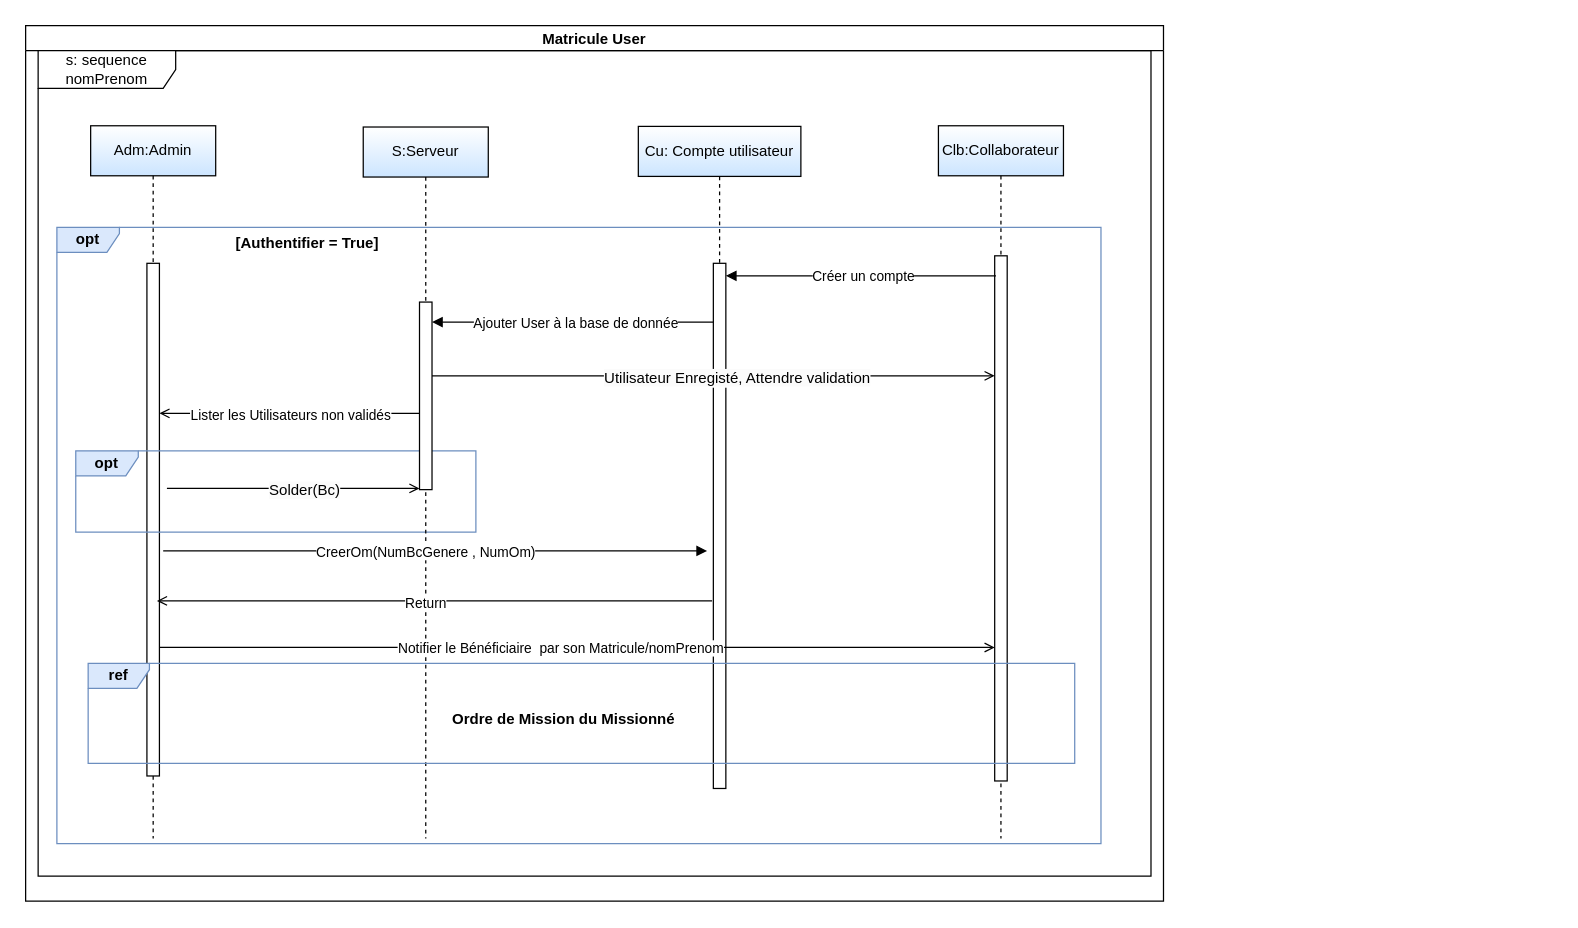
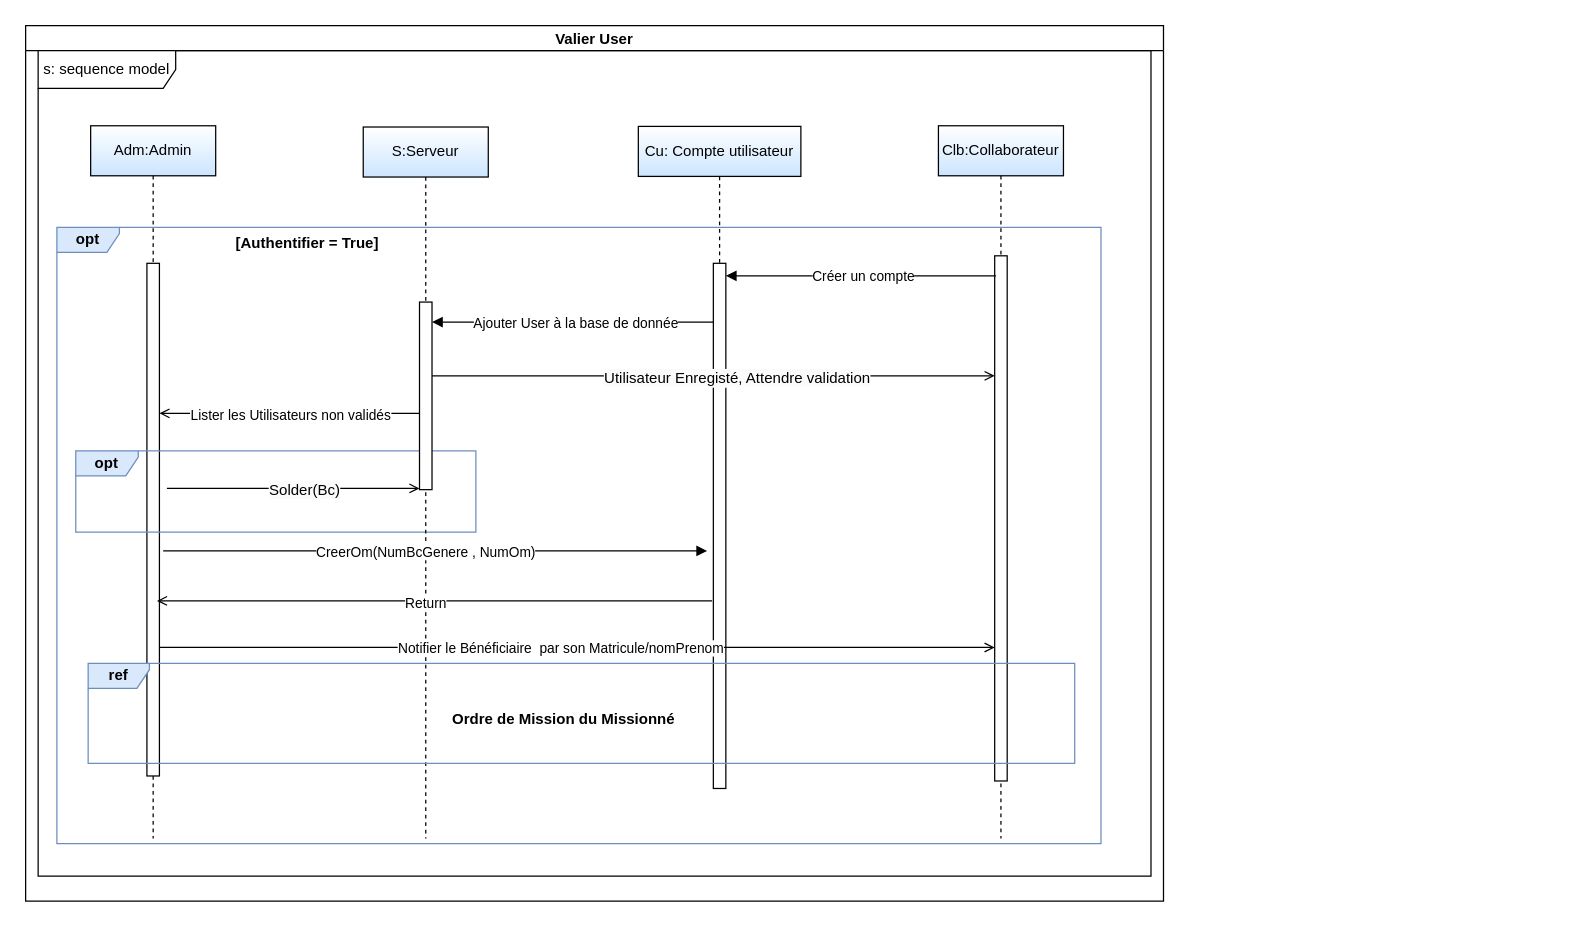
  <mxCell id="0" />
  <mxCell id="1" parent="0" />
  <mxCell id="2" value="Adm:Admin" style="shape=umlLifeline;perimeter=lifelinePerimeter;whiteSpace=wrap;html=1;container=0;dropTarget=0;collapsible=0;recursiveResize=0;outlineConnect=0;portConstraint=eastwest;newEdgeStyle={&quot;edgeStyle&quot;:&quot;elbowEdgeStyle&quot;,&quot;elbow&quot;:&quot;vertical&quot;,&quot;curved&quot;:0,&quot;rounded&quot;:0};fillColor=default;strokeColor=#000000;gradientColor=#CCE5FF;" vertex="1" parent="1"><mxGeometry x="72" y="100" width="100" height="570" as="geometry" /></mxCell>
  <mxCell id="3" value="" style="html=1;points=[];perimeter=orthogonalPerimeter;outlineConnect=0;targetShapes=umlLifeline;portConstraint=eastwest;newEdgeStyle={&quot;edgeStyle&quot;:&quot;elbowEdgeStyle&quot;,&quot;elbow&quot;:&quot;vertical&quot;,&quot;curved&quot;:0,&quot;rounded&quot;:0};" vertex="1" parent="2"><mxGeometry x="45" y="110" width="10" height="410" as="geometry" /></mxCell>
  <mxCell id="4" value="Clb:Collaborateur" style="shape=umlLifeline;perimeter=lifelinePerimeter;whiteSpace=wrap;html=1;container=0;dropTarget=0;collapsible=0;recursiveResize=0;outlineConnect=0;portConstraint=eastwest;newEdgeStyle={&quot;edgeStyle&quot;:&quot;elbowEdgeStyle&quot;,&quot;elbow&quot;:&quot;vertical&quot;,&quot;curved&quot;:0,&quot;rounded&quot;:0};gradientColor=#CCE5FF;" vertex="1" parent="1"><mxGeometry x="750" y="100" width="100" height="570" as="geometry" /></mxCell>
  <mxCell id="5" value="" style="group;fillColor=none;" vertex="1" connectable="0" parent="1"><mxGeometry x="45" y="184" width="1195" height="490.01" as="geometry" /></mxCell>
  <mxCell id="6" value="&lt;b&gt;opt&lt;/b&gt;" style="shape=umlFrame;whiteSpace=wrap;html=1;pointerEvents=0;width=50;height=20;fillColor=#dae8fc;strokeColor=#6c8ebf;" vertex="1" parent="5"><mxGeometry y="-2.72" width="835" height="492.73" as="geometry" /></mxCell>
  <mxCell id="7" value="&lt;b&gt;[Authentifier = True]&lt;/b&gt;" style="text;html=1;align=center;verticalAlign=middle;resizable=0;points=[];autosize=1;strokeColor=none;fillColor=none;" vertex="1" parent="5"><mxGeometry x="130.004" y="-5.004" width="140" height="30" as="geometry" /></mxCell>
  <mxCell id="8" value="" style="group" vertex="1" connectable="0" parent="5"><mxGeometry x="5.09" y="100" width="366.59" height="199" as="geometry" /></mxCell>
  <mxCell id="9" value="&lt;b&gt;opt&lt;/b&gt;" style="shape=umlFrame;whiteSpace=wrap;html=1;pointerEvents=0;width=50;height=20;fillColor=#dae8fc;strokeColor=#6c8ebf;" vertex="1" parent="8"><mxGeometry x="10" y="76" width="320" height="65" as="geometry" /></mxCell>
  <mxCell id="10" value="&lt;span style=&quot;color: rgba(0, 0, 0, 0); font-family: monospace; font-size: 0px; text-align: start;&quot;&gt;%3CmxGraphModel%3E%3Croot%3E%3CmxCell%20id%3D%220%22%2F%3E%3CmxCell%20id%3D%221%22%20parent%3D%220%22%2F%3E%3CmxCell%20id%3D%222%22%20value%3D%22CreerOm(NumBcGenere%20%2C%20NumOm)%22%20style%3D%22html%3D1%3BverticalAlign%3Dbottom%3BendArrow%3Dblock%3BedgeStyle%3DelbowEdgeStyle%3Belbow%3Dhorizontal%3Bcurved%3D0%3Brounded%3D0%3BentryX%3D0.491%3BentryY%3D0.057%3BentryDx%3D0%3BentryDy%3D0%3BentryPerimeter%3D0%3B%22%20edge%3D%221%22%20parent%3D%221%22%3E%3CmxGeometry%20x%3D%22-0.034%22%20y%3D%22-10%22%20relative%3D%221%22%20as%3D%22geometry%22%3E%3CmxPoint%20x%3D%22100%22%20y%3D%22380%22%20as%3D%22sourcePoint%22%2F%3E%3CArray%20as%3D%22points%22%3E%3CmxPoint%20x%3D%22200.421%22%20y%3D%22379.588%22%2F%3E%3C%2FArray%3E%3CmxPoint%20x%3D%22534.998%22%20y%3D%22379.987%22%20as%3D%22targetPoint%22%2F%3E%3CmxPoint%20as%3D%22offset%22%2F%3E%3C%2FmxGeometry%3E%3C%2FmxCell%3E%3C%2Froot%3E%3C%2FmxGraphModel%3E&lt;/span&gt;" style="html=1;points=[];perimeter=orthogonalPerimeter;outlineConnect=0;targetShapes=umlLifeline;portConstraint=eastwest;newEdgeStyle={&quot;edgeStyle&quot;:&quot;elbowEdgeStyle&quot;,&quot;elbow&quot;:&quot;vertical&quot;,&quot;curved&quot;:0,&quot;rounded&quot;:0};" vertex="1" parent="5"><mxGeometry x="750" y="20" width="10" height="420" as="geometry" /></mxCell>
  <mxCell id="11" value="&lt;b&gt;Ordre de Mission du Missionné&lt;/b&gt;" style="text;html=1;align=center;verticalAlign=middle;resizable=0;points=[];autosize=1;strokeColor=none;fillColor=none;" vertex="1" parent="5"><mxGeometry x="304.995" y="375.996" width="200" height="30" as="geometry" /></mxCell>
  <mxCell id="12" value="Créer un compte" style="html=1;verticalAlign=bottom;endArrow=block;edgeStyle=elbowEdgeStyle;elbow=horizontal;curved=0;rounded=0;" edge="1" parent="5"><mxGeometry x="-0.018" y="10" relative="1" as="geometry"><mxPoint x="751" y="36" as="sourcePoint" /><Array as="points" /><mxPoint x="535" y="36" as="targetPoint" /><mxPoint as="offset" /></mxGeometry></mxCell>
  <mxCell id="13" value="S:Serveur" style="shape=umlLifeline;perimeter=lifelinePerimeter;whiteSpace=wrap;html=1;container=0;dropTarget=0;collapsible=0;recursiveResize=0;outlineConnect=0;portConstraint=eastwest;newEdgeStyle={&quot;edgeStyle&quot;:&quot;elbowEdgeStyle&quot;,&quot;elbow&quot;:&quot;vertical&quot;,&quot;curved&quot;:0,&quot;rounded&quot;:0};gradientColor=#CCE5FF;" vertex="1" parent="1"><mxGeometry x="290" y="101" width="100" height="569" as="geometry" /></mxCell>
  <mxCell id="14" value="" style="html=1;points=[];perimeter=orthogonalPerimeter;outlineConnect=0;targetShapes=umlLifeline;portConstraint=eastwest;newEdgeStyle={&quot;edgeStyle&quot;:&quot;elbowEdgeStyle&quot;,&quot;elbow&quot;:&quot;vertical&quot;,&quot;curved&quot;:0,&quot;rounded&quot;:0};" vertex="1" parent="13"><mxGeometry x="45" y="140" width="10" height="150" as="geometry" /></mxCell>
  <mxCell id="15" value="Cu: Compte utilisateur" style="shape=umlLifeline;perimeter=lifelinePerimeter;whiteSpace=wrap;html=1;container=0;dropTarget=0;collapsible=0;recursiveResize=0;outlineConnect=0;portConstraint=eastwest;newEdgeStyle={&quot;edgeStyle&quot;:&quot;elbowEdgeStyle&quot;,&quot;elbow&quot;:&quot;vertical&quot;,&quot;curved&quot;:0,&quot;rounded&quot;:0};gradientColor=#CCE5FF;" vertex="1" parent="1"><mxGeometry x="510" y="100.5" width="130" height="529.5" as="geometry" /></mxCell>
  <mxCell id="16" value="&lt;span style=&quot;color: rgba(0, 0, 0, 0); font-family: monospace; font-size: 0px; text-align: start;&quot;&gt;%3CmxGraphModel%3E%3Croot%3E%3CmxCell%20id%3D%220%22%2F%3E%3CmxCell%20id%3D%221%22%20parent%3D%220%22%2F%3E%3CmxCell%20id%3D%222%22%20value%3D%22CreerOm(NumBcGenere%20%2C%20NumOm)%22%20style%3D%22html%3D1%3BverticalAlign%3Dbottom%3BendArrow%3Dblock%3BedgeStyle%3DelbowEdgeStyle%3Belbow%3Dhorizontal%3Bcurved%3D0%3Brounded%3D0%3BentryX%3D0.491%3BentryY%3D0.057%3BentryDx%3D0%3BentryDy%3D0%3BentryPerimeter%3D0%3B%22%20edge%3D%221%22%20parent%3D%221%22%3E%3CmxGeometry%20x%3D%22-0.034%22%20y%3D%22-10%22%20relative%3D%221%22%20as%3D%22geometry%22%3E%3CmxPoint%20x%3D%22100%22%20y%3D%22380%22%20as%3D%22sourcePoint%22%2F%3E%3CArray%20as%3D%22points%22%3E%3CmxPoint%20x%3D%22200.421%22%20y%3D%22379.588%22%2F%3E%3C%2FArray%3E%3CmxPoint%20x%3D%22534.998%22%20y%3D%22379.987%22%20as%3D%22targetPoint%22%2F%3E%3CmxPoint%20as%3D%22offset%22%2F%3E%3C%2FmxGeometry%3E%3C%2FmxCell%3E%3C%2Froot%3E%3C%2FmxGraphModel%3E&lt;/span&gt;" style="html=1;points=[];perimeter=orthogonalPerimeter;outlineConnect=0;targetShapes=umlLifeline;portConstraint=eastwest;newEdgeStyle={&quot;edgeStyle&quot;:&quot;elbowEdgeStyle&quot;,&quot;elbow&quot;:&quot;vertical&quot;,&quot;curved&quot;:0,&quot;rounded&quot;:0};" vertex="1" parent="15"><mxGeometry x="60" y="109.5" width="10" height="420" as="geometry" /></mxCell>
  <mxCell id="17" value="" style="endArrow=open;endFill=1;html=1;rounded=0;" edge="1" parent="1" target="10"><mxGeometry width="160" relative="1" as="geometry"><mxPoint x="127" y="517.206" as="sourcePoint" /><mxPoint x="750" y="517.206" as="targetPoint" /></mxGeometry></mxCell>
  <mxCell id="18" value="Notifier le Bénéficiaire&amp;nbsp; par son Matricule/nomPrenom" style="edgeLabel;html=1;align=center;verticalAlign=middle;resizable=0;points=[];" vertex="1" connectable="0" parent="17"><mxGeometry x="-0.048" relative="1" as="geometry"><mxPoint x="2" as="offset" /></mxGeometry></mxCell>
  <mxCell id="19" value="CreerOm(NumBcGenere , NumOm)" style="html=1;verticalAlign=bottom;endArrow=block;edgeStyle=elbowEdgeStyle;elbow=horizontal;curved=0;rounded=0;entryX=0.491;entryY=0.057;entryDx=0;entryDy=0;entryPerimeter=0;" edge="1" parent="1"><mxGeometry x="-0.034" y="-10" relative="1" as="geometry"><mxPoint x="130" y="440" as="sourcePoint" /><Array as="points"><mxPoint x="230.421" y="439.587" /></Array><mxPoint x="564.998" y="439.987" as="targetPoint" /><mxPoint as="offset" /></mxGeometry></mxCell>
  <mxCell id="20" value="" style="endArrow=open;endFill=1;html=1;rounded=0;" edge="1" parent="1" source="14"><mxGeometry width="160" relative="1" as="geometry"><mxPoint x="330" y="330" as="sourcePoint" /><mxPoint x="127" y="330" as="targetPoint" /></mxGeometry></mxCell>
  <mxCell id="21" value="Lister les Utilisateurs non validés" style="edgeLabel;html=1;align=center;verticalAlign=middle;resizable=0;points=[];" vertex="1" connectable="0" parent="20"><mxGeometry x="0.074" relative="1" as="geometry"><mxPoint x="8" y="1" as="offset" /></mxGeometry></mxCell>
  <mxCell id="22" value="" style="endArrow=open;endFill=1;html=1;rounded=0;" edge="1" parent="1"><mxGeometry width="160" relative="1" as="geometry"><mxPoint x="133" y="390" as="sourcePoint" /><mxPoint x="335" y="390" as="targetPoint" /></mxGeometry></mxCell>
  <mxCell id="23" value="&lt;span style=&quot;font-size: 12px; background-color: rgb(251, 251, 251);&quot;&gt;Solder(Bc)&lt;/span&gt;" style="edgeLabel;html=1;align=center;verticalAlign=middle;resizable=0;points=[];" vertex="1" connectable="0" parent="22"><mxGeometry x="0.079" y="-1" relative="1" as="geometry"><mxPoint as="offset" /></mxGeometry></mxCell>
  <mxCell id="24" value="" style="endArrow=open;endFill=1;html=1;rounded=0;" edge="1" parent="1"><mxGeometry width="160" relative="1" as="geometry"><mxPoint x="569" y="480.008" as="sourcePoint" /><mxPoint x="125" y="480.008" as="targetPoint" /></mxGeometry></mxCell>
  <mxCell id="25" value="Return" style="edgeLabel;html=1;align=center;verticalAlign=middle;resizable=0;points=[];" vertex="1" connectable="0" parent="24"><mxGeometry x="0.074" relative="1" as="geometry"><mxPoint x="8" y="1" as="offset" /></mxGeometry></mxCell>
  <mxCell id="26" value="&lt;b&gt;ref&lt;/b&gt;" style="shape=umlFrame;whiteSpace=wrap;html=1;pointerEvents=0;width=49;height=20;fillColor=#dae8fc;strokeColor=#6c8ebf;" vertex="1" parent="1"><mxGeometry x="70" y="530" width="789" height="80" as="geometry" /></mxCell>
- <mxCell id="27" value="Matricule User" style="swimlane;startSize=20;" vertex="1" parent="1"><mxGeometry x="20" y="20" width="910" height="700" as="geometry"><mxRectangle x="-10" y="-30" width="90" height="30" as="alternateBounds" /></mxGeometry></mxCell>
- <mxCell id="28" value="s: sequence nomPrenom" style="shape=umlFrame;whiteSpace=wrap;html=1;pointerEvents=0;width=110;height=30;" vertex="1" parent="27"><mxGeometry x="10" y="20" width="890" height="660" as="geometry" /></mxCell>
+ <mxCell id="27" value="Valier User" style="swimlane;startSize=20;" vertex="1" parent="1"><mxGeometry x="20" y="20" width="910" height="700" as="geometry"><mxRectangle x="-10" y="-30" width="90" height="30" as="alternateBounds" /></mxGeometry></mxCell>
+ <mxCell id="28" value="s: sequence model" style="shape=umlFrame;whiteSpace=wrap;html=1;pointerEvents=0;width=110;height=30;" vertex="1" parent="27"><mxGeometry x="10" y="20" width="890" height="660" as="geometry" /></mxCell>
  <mxCell id="29" value="" style="endArrow=open;endFill=1;html=1;rounded=0;" edge="1" parent="27" target="10"><mxGeometry width="160" relative="1" as="geometry"><mxPoint x="325" y="280" as="sourcePoint" /><mxPoint x="527" y="280" as="targetPoint" /></mxGeometry></mxCell>
  <mxCell id="30" value="&lt;span style=&quot;font-size: 12px; background-color: rgb(251, 251, 251);&quot;&gt;Utilisateur Enregisté, Attendre validation&lt;/span&gt;" style="edgeLabel;html=1;align=center;verticalAlign=middle;resizable=0;points=[];" vertex="1" connectable="0" parent="29"><mxGeometry x="0.079" y="-1" relative="1" as="geometry"><mxPoint as="offset" /></mxGeometry></mxCell>
  <mxCell id="31" value="Ajouter User à la base de donnée" style="html=1;verticalAlign=bottom;endArrow=block;edgeStyle=elbowEdgeStyle;elbow=horizontal;curved=0;rounded=0;" edge="1" parent="1"><mxGeometry x="-0.018" y="10" relative="1" as="geometry"><mxPoint x="570" y="257" as="sourcePoint" /><Array as="points" /><mxPoint x="345" y="257" as="targetPoint" /><mxPoint as="offset" /></mxGeometry></mxCell>
